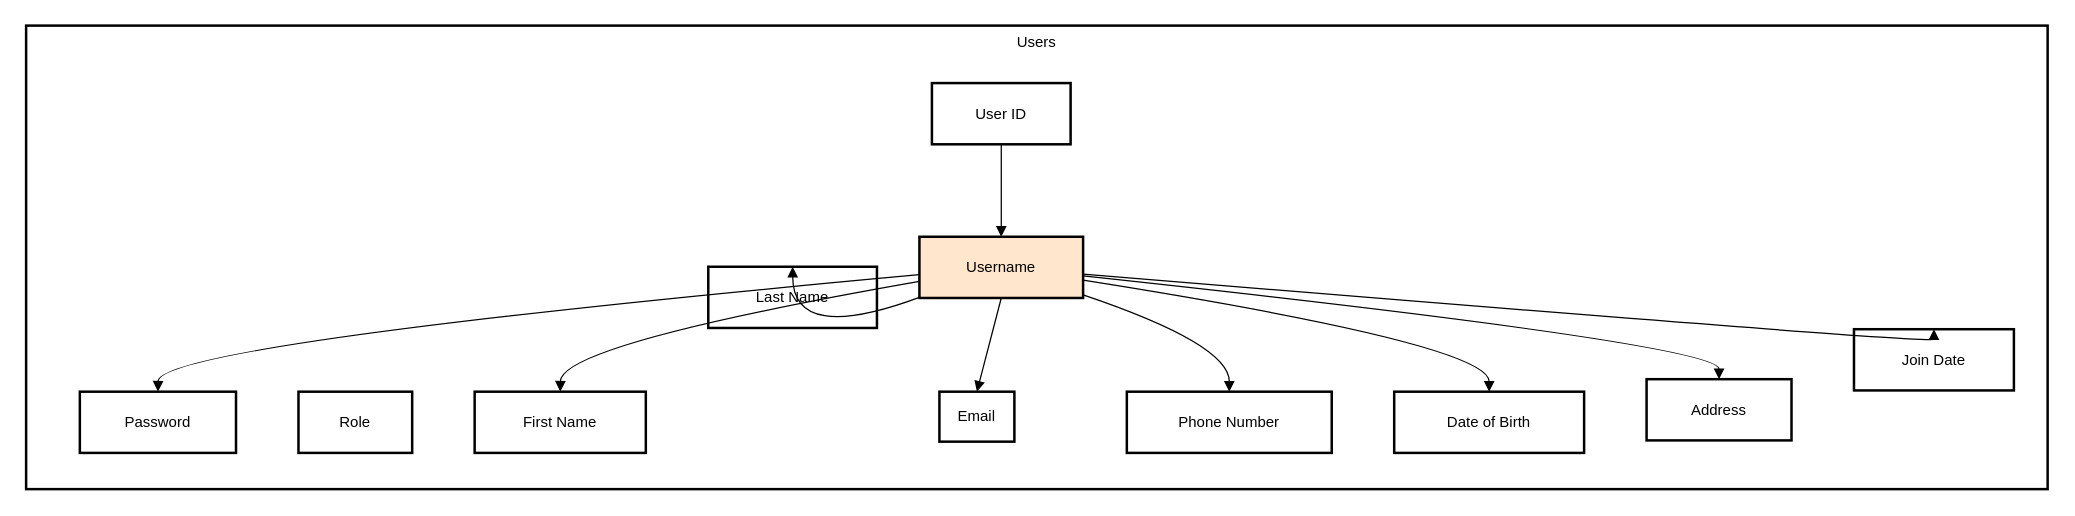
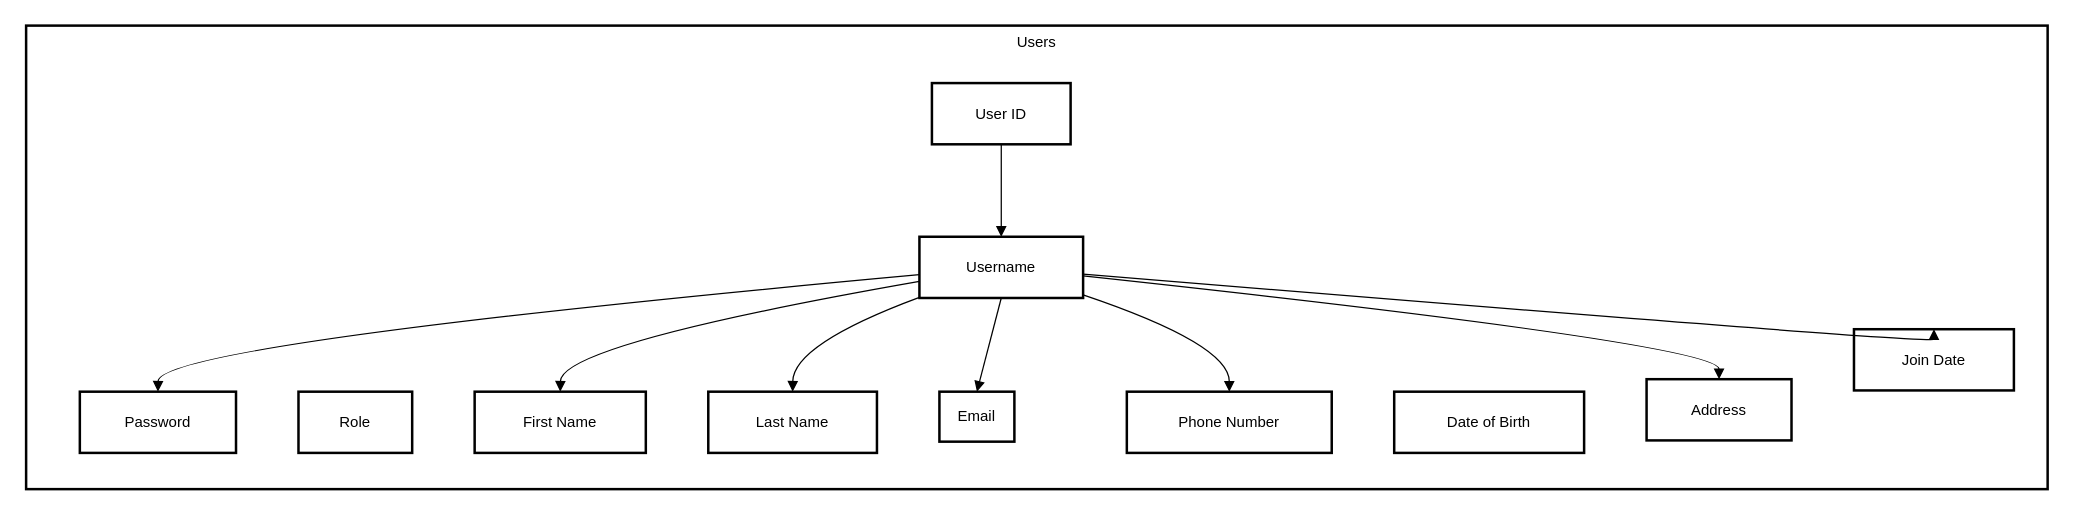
  <mxCell id="0" />
  <mxCell id="1" parent="0" />
  <mxCell id="2" value="Users" style="whiteSpace=wrap;strokeWidth=2;verticalAlign=top;" vertex="1" parent="1"><mxGeometry x="20" y="20" width="1618" height="371" as="geometry" /></mxCell>
  <mxCell id="3" value="User ID" style="whiteSpace=wrap;strokeWidth=2;" vertex="1" parent="2"><mxGeometry x="725" y="46" width="111" height="49" as="geometry" /></mxCell>
- <mxCell id="4" value="Username" style="whiteSpace=wrap;strokeWidth=2;fillColor=#ffe6cc;" vertex="1" parent="2"><mxGeometry x="715" y="169" width="131" height="49" as="geometry" /></mxCell>
+ <mxCell id="4" value="Username" style="whiteSpace=wrap;strokeWidth=2;" vertex="1" parent="2"><mxGeometry x="715" y="169" width="131" height="49" as="geometry" /></mxCell>
  <mxCell id="5" value="Password" style="whiteSpace=wrap;strokeWidth=2;" vertex="1" parent="2"><mxGeometry x="43" y="293" width="125" height="49" as="geometry" /></mxCell>
  <mxCell id="6" value="Role" style="whiteSpace=wrap;strokeWidth=2;" vertex="1" parent="2"><mxGeometry x="218" y="293" width="91" height="49" as="geometry" /></mxCell>
  <mxCell id="7" value="First Name" style="whiteSpace=wrap;strokeWidth=2;" vertex="1" parent="2"><mxGeometry x="359" y="293" width="137" height="49" as="geometry" /></mxCell>
- <mxCell id="8" value="Last Name" style="whiteSpace=wrap;strokeWidth=2;" vertex="1" parent="2"><mxGeometry x="546" y="193" width="135" height="49" as="geometry" /></mxCell>
+ <mxCell id="8" value="Last Name" style="whiteSpace=wrap;strokeWidth=2;" vertex="1" parent="2"><mxGeometry x="546" y="293" width="135" height="49" as="geometry" /></mxCell>
  <mxCell id="9" value="Email" style="whiteSpace=wrap;strokeWidth=2;" vertex="1" parent="2"><mxGeometry x="731" y="293" width="60" height="40" as="geometry" /></mxCell>
  <mxCell id="10" value="Phone Number" style="whiteSpace=wrap;strokeWidth=2;" vertex="1" parent="2"><mxGeometry x="881" y="293" width="164" height="49" as="geometry" /></mxCell>
  <mxCell id="11" value="Date of Birth" style="whiteSpace=wrap;strokeWidth=2;" vertex="1" parent="2"><mxGeometry x="1095" y="293" width="152" height="49" as="geometry" /></mxCell>
  <mxCell id="12" value="Address" style="whiteSpace=wrap;strokeWidth=2;" vertex="1" parent="2"><mxGeometry x="1297" y="283" width="116" height="49" as="geometry" /></mxCell>
  <mxCell id="13" value="Join Date" style="whiteSpace=wrap;strokeWidth=2;" vertex="1" parent="2"><mxGeometry x="1463" y="243" width="128" height="49" as="geometry" /></mxCell>
  <mxCell id="14" value="" style="curved=1;startArrow=none;endArrow=block;exitX=0.5;exitY=0.98;entryX=0.5;entryY=0;" edge="1" parent="2" source="3" target="4"><mxGeometry relative="1" as="geometry"><Array as="points" /></mxGeometry></mxCell>
  <mxCell id="15" value="" style="curved=1;startArrow=none;endArrow=block;exitX=0;exitY=0.62;entryX=0.5;entryY=0;" edge="1" parent="2" source="4" target="5"><mxGeometry relative="1" as="geometry"><Array as="points"><mxPoint x="106" y="255" /></Array></mxGeometry></mxCell>
  <mxCell id="16" value="" style="curved=1;startArrow=none;endArrow=block;exitX=0;exitY=0.73;entryX=0.5;entryY=0;" edge="1" parent="2" source="4" target="7"><mxGeometry relative="1" as="geometry"><Array as="points"><mxPoint x="428" y="255" /></Array></mxGeometry></mxCell>
  <mxCell id="17" value="" style="curved=1;startArrow=none;endArrow=block;exitX=0;exitY=0.99;entryX=0.5;entryY=0;" edge="1" parent="2" source="4" target="8"><mxGeometry relative="1" as="geometry"><Array as="points"><mxPoint x="614" y="255" /></Array></mxGeometry></mxCell>
  <mxCell id="18" value="" style="curved=1;startArrow=none;endArrow=block;exitX=0.5;exitY=1;entryX=0.5;entryY=0;" edge="1" parent="2" source="4" target="9"><mxGeometry relative="1" as="geometry"><Array as="points" /></mxGeometry></mxCell>
  <mxCell id="19" value="" style="curved=1;startArrow=none;endArrow=block;exitX=1;exitY=0.95;entryX=0.5;entryY=0;" edge="1" parent="2" source="4" target="10"><mxGeometry relative="1" as="geometry"><Array as="points"><mxPoint x="963" y="255" /></Array></mxGeometry></mxCell>
- <mxCell id="20" value="" style="curved=1;startArrow=none;endArrow=block;exitX=1;exitY=0.71;entryX=0.5;entryY=0;" edge="1" parent="2" source="4" target="11"><mxGeometry relative="1" as="geometry"><Array as="points"><mxPoint x="1171" y="255" /></Array></mxGeometry></mxCell>
  <mxCell id="21" value="" style="curved=1;startArrow=none;endArrow=block;exitX=1;exitY=0.64;entryX=0.5;entryY=0;" edge="1" parent="2" source="4" target="12"><mxGeometry relative="1" as="geometry"><Array as="points"><mxPoint x="1355" y="255" /></Array></mxGeometry></mxCell>
  <mxCell id="22" value="" style="curved=1;startArrow=none;endArrow=block;exitX=1;exitY=0.61;entryX=0.5;entryY=0;" edge="1" parent="2" source="4" target="13"><mxGeometry relative="1" as="geometry"><Array as="points"><mxPoint x="1527" y="255" /></Array></mxGeometry></mxCell>
